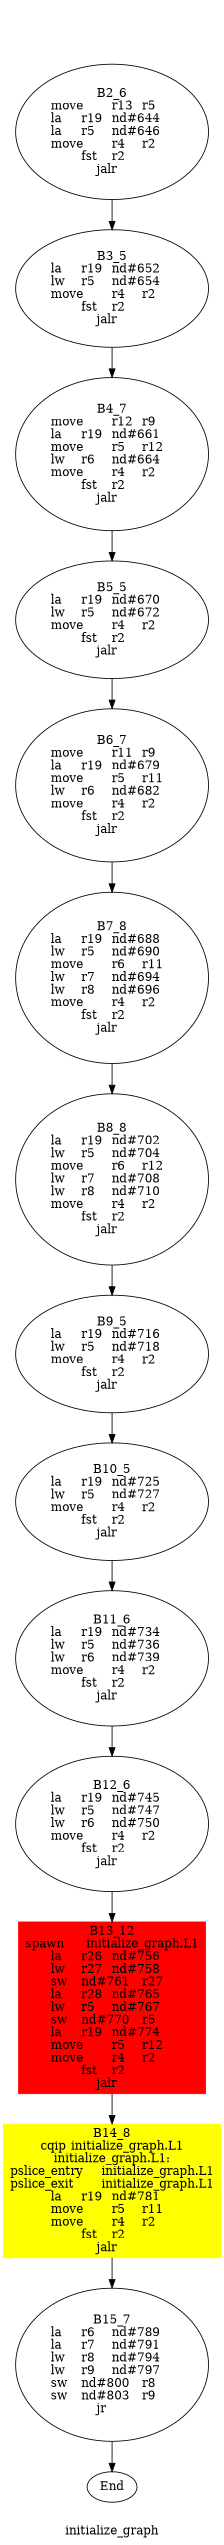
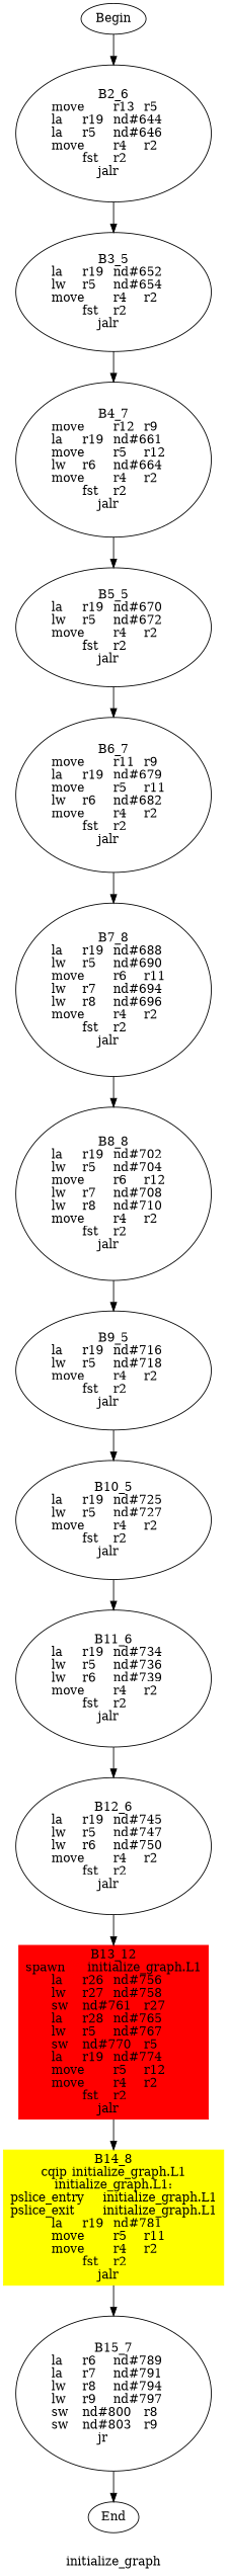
  digraph {
    color=purple
    label=initialize_graph
    style=dashed
+   n1 [label=Begin]
    n2 [label="B2_6\nmove	r13	r5	\nla	r19	nd#644	\nla	r5	nd#646	\nmove	r4	r2	\nfst	r2	\njalr	\n"]
    n3 [label="B3_5\nla	r19	nd#652	\nlw	r5	nd#654	\nmove	r4	r2	\nfst	r2	\njalr	\n"]
    n4 [label=End]
    n5 [label="B4_7\nmove	r12	r9	\nla	r19	nd#661	\nmove	r5	r12	\nlw	r6	nd#664	\nmove	r4	r2	\nfst	r2	\njalr	\n"]
    n6 [label="B5_5\nla	r19	nd#670	\nlw	r5	nd#672	\nmove	r4	r2	\nfst	r2	\njalr	\n"]
    n7 [label="B6_7\nmove	r11	r9	\nla	r19	nd#679	\nmove	r5	r11	\nlw	r6	nd#682	\nmove	r4	r2	\nfst	r2	\njalr	\n"]
    n8 [label="B7_8\nla	r19	nd#688	\nlw	r5	nd#690	\nmove	r6	r11	\nlw	r7	nd#694	\nlw	r8	nd#696	\nmove	r4	r2	\nfst	r2	\njalr	\n"]
    n9 [label="B8_8\nla	r19	nd#702	\nlw	r5	nd#704	\nmove	r6	r12	\nlw	r7	nd#708	\nlw	r8	nd#710	\nmove	r4	r2	\nfst	r2	\njalr	\n"]
    n10 [label="B9_5\nla	r19	nd#716	\nlw	r5	nd#718	\nmove	r4	r2	\nfst	r2	\njalr	\n"]
    n11 [label="B10_5\nla	r19	nd#725	\nlw	r5	nd#727	\nmove	r4	r2	\nfst	r2	\njalr	\n"]
    n12 [label="B11_6\nla	r19	nd#734	\nlw	r5	nd#736	\nlw	r6	nd#739	\nmove	r4	r2	\nfst	r2	\njalr	\n"]
    n13 [label="B12_6\nla	r19	nd#745	\nlw	r5	nd#747	\nlw	r6	nd#750	\nmove	r4	r2	\nfst	r2	\njalr	\n"]
    n14 [color=red label="B13_12\nspawn	initialize_graph.L1\nla	r26	nd#756	\nlw	r27	nd#758	\nsw	nd#761	r27	\nla	r28	nd#765	\nlw	r5	nd#767	\nsw	nd#770	r5	\nla	r19	nd#774	\nmove	r5	r12	\nmove	r4	r2	\nfst	r2	\njalr	\n" shape=box style=filled]
    n15 [color=yellow label="B14_8\ncqip	initialize_graph.L1\ninitialize_graph.L1:\npslice_entry	initialize_graph.L1\npslice_exit	initialize_graph.L1\nla	r19	nd#781	\nmove	r5	r11	\nmove	r4	r2	\nfst	r2	\njalr	\n" shape=polygon style=filled]
    n16 [label="B15_7\nla	r6	nd#789	\nla	r7	nd#791	\nlw	r8	nd#794	\nlw	r9	nd#797	\nsw	nd#800	r8	\nsw	nd#803	r9	\njr	\n"]
+   n1 -> n2
    n2 -> n3
    n3 -> n5
    n5 -> n6
    n6 -> n7
    n7 -> n8
    n8 -> n9
    n9 -> n10
    n10 -> n11
    n11 -> n12
    n12 -> n13
    n13 -> n14
    n14 -> n15
    n15 -> n16
    n16 -> n4
  }
